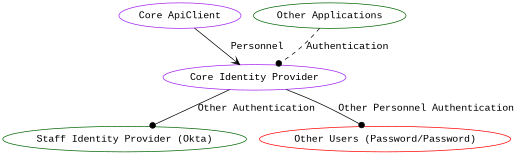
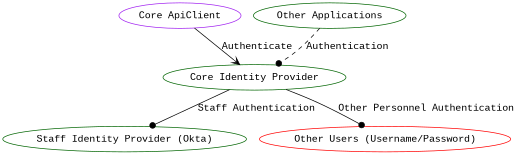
  digraph {
    fontname="Liberation Mono"
    node [color=darkgreen fontname="Liberation Mono"]
    edge [arrowhead=dot fontname="Liberation Mono" style=solid]
    n1 [label="Staff Identity Provider (Okta)"]
-   n2 [color=red label="Other Users (Password/Password)"]
-   n3 [color=purple label="Core Identity Provider"]
+   n2 [color=red label="Other Users (Username/Password)"]
+   n3 [label="Core Identity Provider"]
    n4 [color=purple label="Core ApiClient"]
    n5 [label="Other Applications"]
-   n3 -> n1 [label="Other Authentication"]
+   n3 -> n1 [label="Staff Authentication"]
    n3 -> n2 [label="Other Personnel Authentication"]
-   n4 -> n3 [arrowhead=vee label=Personnel]
+   n4 -> n3 [arrowhead=vee label=Authenticate]
    n5 -> n3 [label=Authentication style=dashed]
  }
